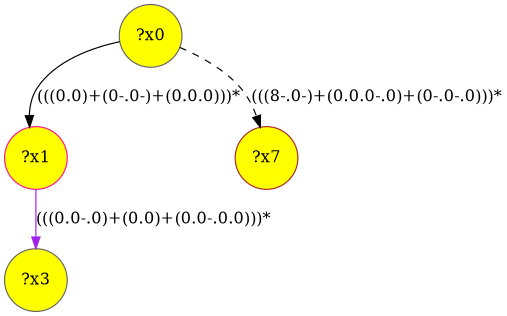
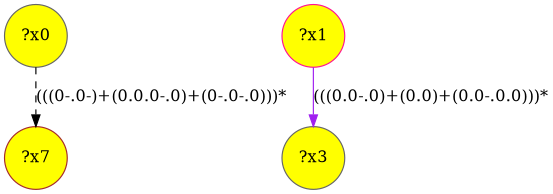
  digraph {
    node [color=gray40 fillcolor=yellow shape=circle style="filled,"]
    edge [color=black style=solid]
    n1 [label="?x0"]
    n2 [color=deeppink label="?x1"]
    n3 [color=brown label="?x7"]
    n4 [label="?x3"]
-   n1 -> n2 [label="(((0.0)+(0-.0-)+(0.0.0)))*"]
-   n1 -> n3 [label="(((8-.0-)+(0.0.0-.0)+(0-.0-.0)))*" style=dashed]
+   n1 -> n3 [label="(((0-.0-)+(0.0.0-.0)+(0-.0-.0)))*" style=dashed]
    n2 -> n4 [color=purple label="(((0.0-.0)+(0.0)+(0.0-.0.0)))*"]
  }
